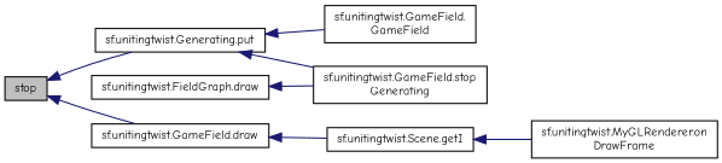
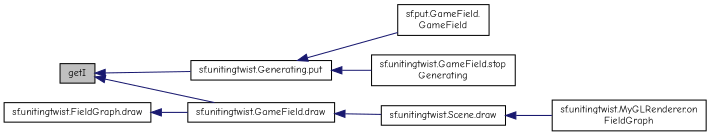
  digraph {
    fontname="Comic Neue"
    rankdir=LR
    node [color=black fillcolor=white fontname="Comic Neue" fontsize=10 shape=record style=filled]
    edge [color=midnightblue dir=back fontname="Comic Neue" fontsize=10 labelfontname=Helvetica labelfontsize=10 style=solid]
-   n1 [fillcolor=grey75 fontcolor=black height=0.2 label=stop width=0.4]
+   n1 [fillcolor=grey75 fontcolor=black height=0.2 label=getI width=0.4]
    n2 [height=0.2 label="sf.unitingtwist.Generating.put" width=0.4]
    n3 [height=0.2 label="sf.unitingtwist.GameField.draw" width=0.4]
-   n4 [height=0.2 label="sf.unitingtwist.GameField.\lGameField" width=0.4]
+   n4 [height=0.2 label="sf.put.GameField.\lGameField" width=0.4]
    n5 [height=0.2 label="sf.unitingtwist.GameField.stop\lGenerating" width=0.4]
    n6 [height=0.2 label="sf.unitingtwist.FieldGraph.draw" width=0.4]
-   n7 [height=0.2 label="sf.unitingtwist.Scene.getI" width=0.4]
-   n8 [height=0.2 label="sf.unitingtwist.MyGLRenderer.on\lDrawFrame" width=0.4]
+   n7 [height=0.2 label="sf.unitingtwist.Scene.draw" width=0.4]
+   n8 [height=0.2 label="sf.unitingtwist.MyGLRenderer.on\lFieldGraph" width=0.4]
    n1 -> n2
    n1 -> n3
    n2 -> n4
    n2 -> n5
    n3 -> n7
-   n6 -> n5
+   n6 -> n3
    n7 -> n8
  }
